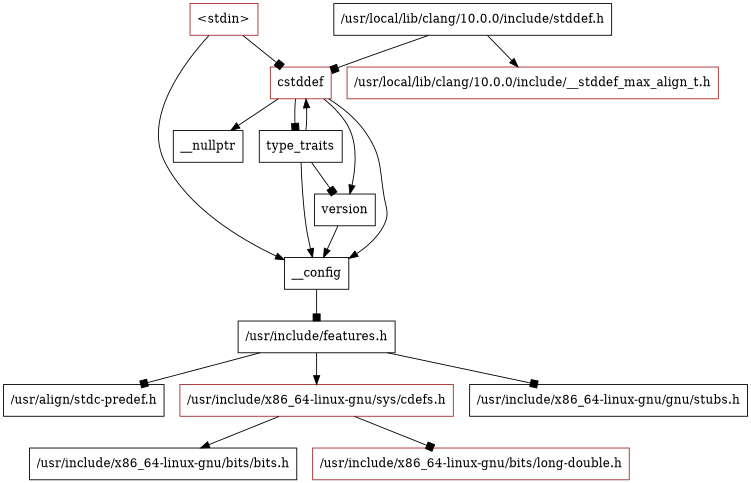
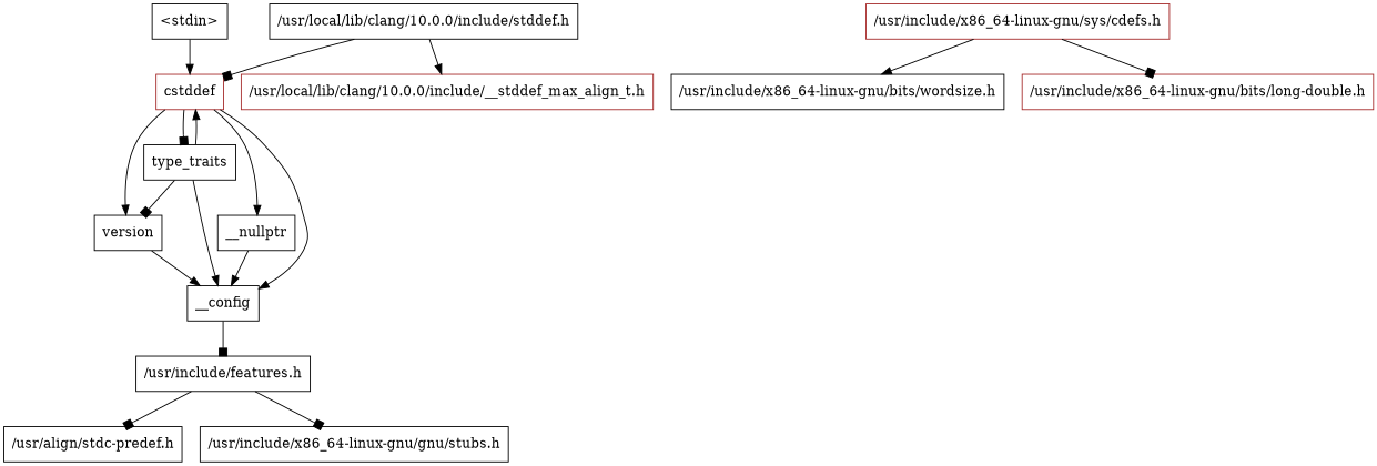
  digraph {
    node [color=black shape=box]
    edge [arrowhead=normal]
-   n1 [color=brown label="\<stdin\>"]
+   n1 [label="\<stdin\>"]
    n2 [color=brown label=cstddef]
    n3 [label=version]
    n4 [label=__nullptr]
    n5 [label=type_traits]
    n6 [label=__config]
    n7 [label="/usr/local/lib/clang/10.0.0/include/stddef.h"]
    n8 [color=brown label="/usr/local/lib/clang/10.0.0/include/__stddef_max_align_t.h"]
    n9 [label="/usr/include/features.h"]
    n10 [label="/usr/align/stdc-predef.h"]
    n11 [color=brown label="/usr/include/x86_64-linux-gnu/sys/cdefs.h"]
    n12 [label="/usr/include/x86_64-linux-gnu/gnu/stubs.h"]
-   n13 [label="/usr/include/x86_64-linux-gnu/bits/bits.h"]
+   n13 [label="/usr/include/x86_64-linux-gnu/bits/wordsize.h"]
    n14 [color=brown label="/usr/include/x86_64-linux-gnu/bits/long-double.h"]
-   n1 -> n2 [arrowhead=box]
+   n1 -> n2
    n2 -> n3
    n2 -> n4
    n2 -> n5 [arrowhead=box]
    n2 -> n6
    n3 -> n6
-   n1 -> n6
+   n4 -> n6
    n5 -> n2
    n5 -> n3 [arrowhead=box]
    n5 -> n6
    n6 -> n9 [arrowhead=box]
    n7 -> n2 [arrowhead=box]
    n7 -> n8
    n9 -> n10 [arrowhead=box]
-   n9 -> n11
    n9 -> n12 [arrowhead=box]
    n11 -> n13
    n11 -> n14 [arrowhead=box]
  }
